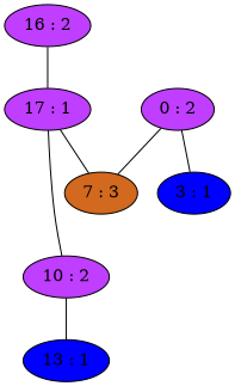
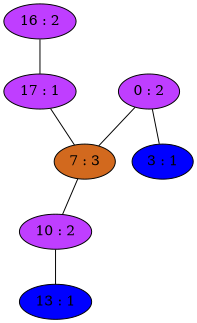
  strict graph {
    node [fillcolor=darkorchid1 style=filled]
    n1 [label="16 : 2"]
    n2 [label="17 : 1"]
    n3 [fillcolor=chocolate label="7 : 3"]
    n4 [label="10 : 2"]
    n5 [fillcolor=blue1 label="13 : 1"]
    n6 [label="0 : 2"]
    n7 [fillcolor=blue1 label="3 : 1"]
    n1 -- n2
    n2 -- n3
-   n2 -- n4
+   n3 -- n4
    n4 -- n5
    n6 -- n3
    n6 -- n7
  }
